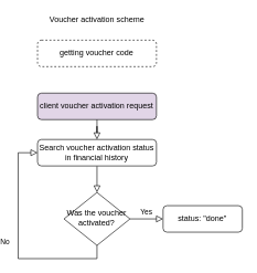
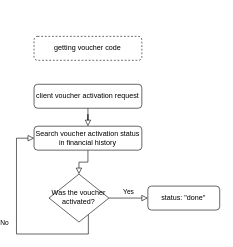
  <mxCell id="0" />
  <mxCell id="1" parent="0" />
  <mxCell id="2" value="" style="rounded=0;html=1;jettySize=auto;orthogonalLoop=1;fontSize=11;endArrow=block;endFill=0;endSize=8;strokeWidth=1;shadow=0;labelBackgroundColor=none;edgeStyle=orthogonalEdgeStyle;" parent="1" source="3" target="6" edge="1"><mxGeometry relative="1" as="geometry" /></mxCell>
  <mxCell id="3" value="Search voucher activation status in financial history" style="rounded=1;whiteSpace=wrap;html=1;fontSize=12;glass=0;strokeWidth=1;shadow=0;" parent="1" vertex="1"><mxGeometry x="49.33" y="210" width="180" height="40" as="geometry" /></mxCell>
  <mxCell id="4" value="No" style="rounded=0;html=1;jettySize=auto;orthogonalLoop=1;fontSize=11;endArrow=block;endFill=0;endSize=8;strokeWidth=1;shadow=0;labelBackgroundColor=none;edgeStyle=orthogonalEdgeStyle;" parent="1" source="6" target="3" edge="1"><mxGeometry y="20" relative="1" as="geometry"><mxPoint as="offset" /><mxPoint x="9.33" y="220" as="targetPoint" /><Array as="points"><mxPoint x="140" y="390" /><mxPoint x="20" y="390" /><mxPoint x="20" y="230" /></Array></mxGeometry></mxCell>
  <mxCell id="5" value="Yes" style="edgeStyle=orthogonalEdgeStyle;rounded=0;html=1;jettySize=auto;orthogonalLoop=1;fontSize=11;endArrow=block;endFill=0;endSize=8;strokeWidth=1;shadow=0;labelBackgroundColor=none;" parent="1" source="6" target="7" edge="1"><mxGeometry y="10" relative="1" as="geometry"><mxPoint as="offset" /></mxGeometry></mxCell>
- <mxCell id="6" value="Was the voucher activated?" style="rhombus;whiteSpace=wrap;html=1;shadow=0;fontFamily=Helvetica;fontSize=12;align=center;strokeWidth=1;spacing=6;spacingTop=-4;" parent="1" vertex="1"><mxGeometry x="89.33" y="290" width="100" height="80" as="geometry" /></mxCell>
+ <mxCell id="6" value="Was the voucher activated?" style="rhombus;whiteSpace=wrap;html=1;shadow=0;fontFamily=Helvetica;fontSize=12;align=center;strokeWidth=1;spacing=6;spacingTop=-4;" parent="1" vertex="1"><mxGeometry x="74.33" y="290" width="100" height="80" as="geometry" /></mxCell>
  <mxCell id="7" value="status: &quot;done&quot;" style="rounded=1;whiteSpace=wrap;html=1;fontSize=12;glass=0;strokeWidth=1;shadow=0;" parent="1" vertex="1"><mxGeometry x="239.33" y="310" width="120" height="40" as="geometry" /></mxCell>
- <mxCell id="8" value="Voucher activation scheme" style="text;html=1;align=center;verticalAlign=middle;resizable=0;points=[];autosize=1;" vertex="1" parent="1"><mxGeometry x="59.33" y="20" width="160" height="20" as="geometry" /></mxCell>
- <mxCell id="9" value="client voucher activation request" style="rounded=1;whiteSpace=wrap;html=1;fontSize=12;glass=0;strokeWidth=1;shadow=0;fillColor=#e1d5e7;" vertex="1" parent="1"><mxGeometry x="49.33" y="140" width="180" height="40" as="geometry" /></mxCell>
+ <mxCell id="9" value="client voucher activation request" style="rounded=1;whiteSpace=wrap;html=1;fontSize=12;glass=0;strokeWidth=1;shadow=0;" vertex="1" parent="1"><mxGeometry x="49.33" y="140" width="180" height="40" as="geometry" /></mxCell>
  <mxCell id="10" value="" style="rounded=0;html=1;jettySize=auto;orthogonalLoop=1;fontSize=11;endArrow=block;endFill=0;endSize=8;strokeWidth=1;shadow=0;labelBackgroundColor=none;edgeStyle=orthogonalEdgeStyle;" edge="1" parent="1" source="9" target="3"><mxGeometry relative="1" as="geometry"><mxPoint x="149.33" y="250" as="sourcePoint" /><mxPoint x="149.33" y="300" as="targetPoint" /></mxGeometry></mxCell>
  <mxCell id="11" value="getting voucher code" style="rounded=1;whiteSpace=wrap;html=1;fontSize=12;glass=0;strokeWidth=1;shadow=0;dashed=1;" vertex="1" parent="1"><mxGeometry x="49.33" y="60" width="180" height="40" as="geometry" /></mxCell>
